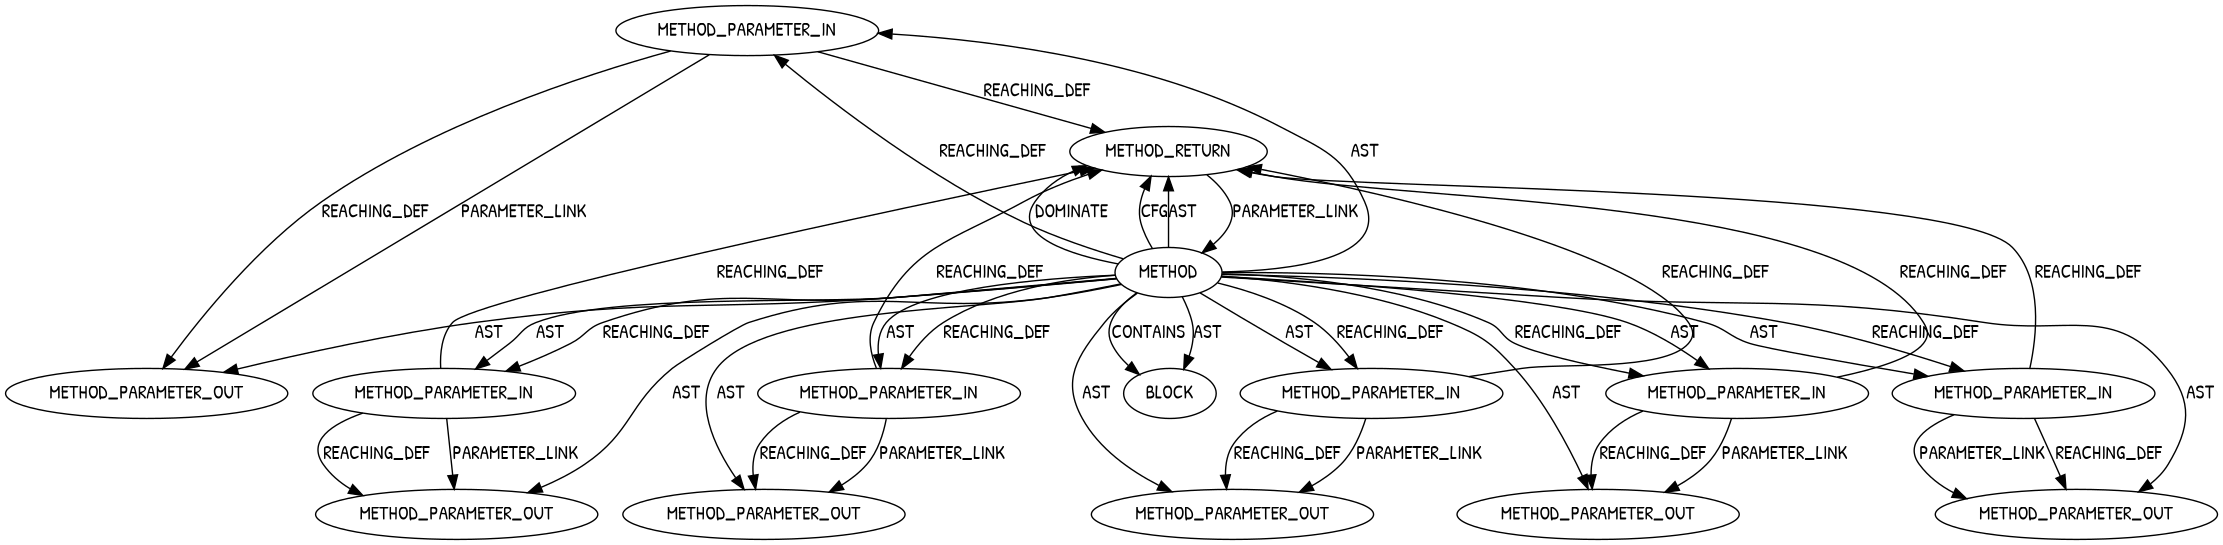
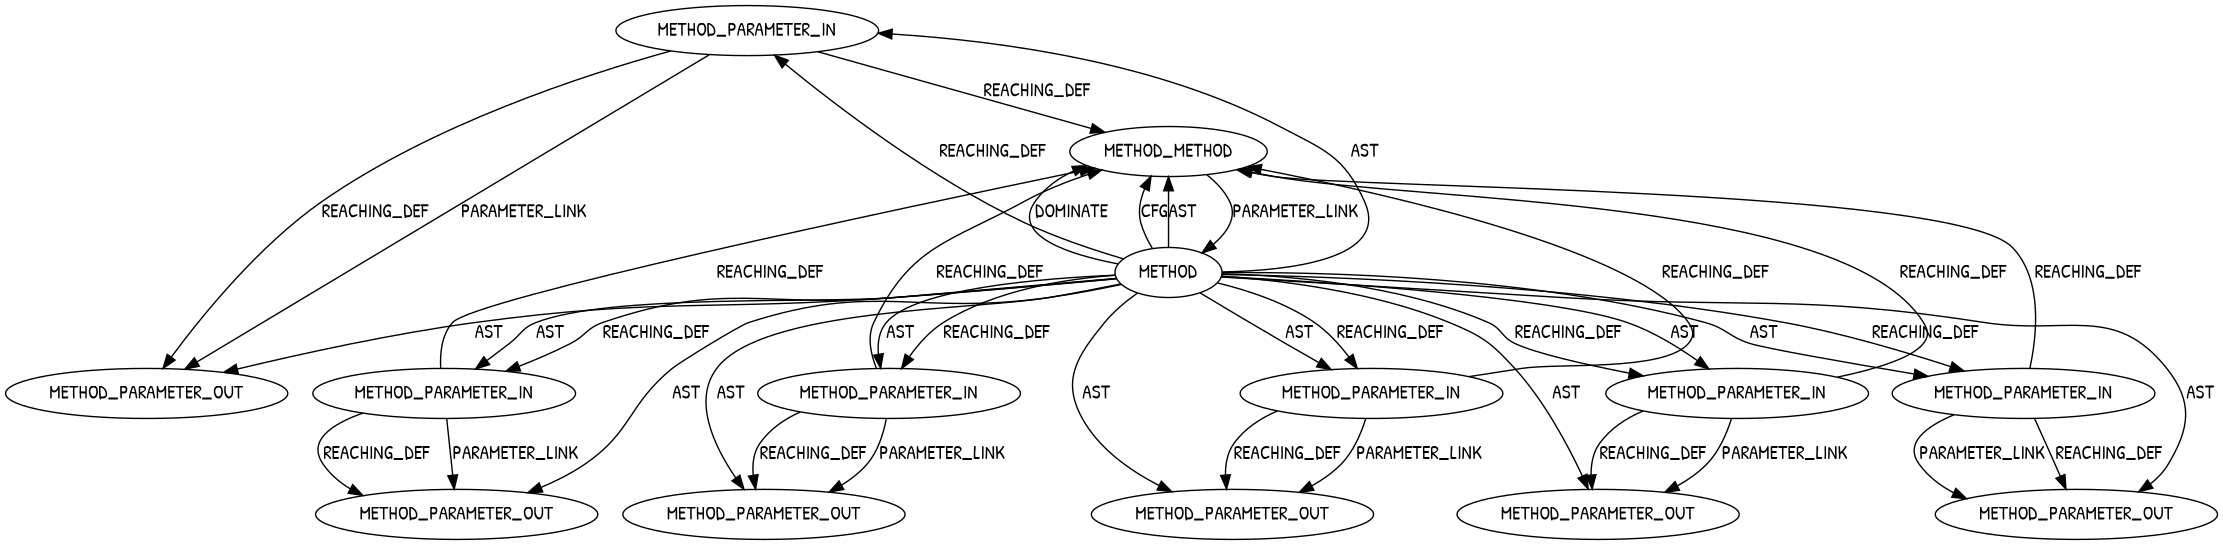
  digraph {
    fontname="Patrick Hand"
    node [CODE=p2 EVALUATION_STRATEGY=BY_VALUE IS_VARIADIC=false ORDER=2 TYPE_FULL_NAME=ANY fontname="Patrick Hand"]
    edge [fontname="Patrick Hand"]
    n1 [INDEX=2 NAME=p2 label=METHOD_PARAMETER_IN]
    n2 [INDEX=2 NAME=p2 label=METHOD_PARAMETER_OUT]
-   n3 [CODE=RET label=METHOD_RETURN IS_VARIADIC=""]
+   n3 [CODE=RET label=METHOD_METHOD IS_VARIADIC=""]
    n4 [AST_PARENT_FULL_NAME="<global>" AST_PARENT_TYPE=NAMESPACE_BLOCK CODE="<empty>" FILENAME="<empty>" FULL_NAME=EVP_CipherInit_ex IS_EXTERNAL=true NAME=EVP_CipherInit_ex ORDER=0 label=METHOD EVALUATION_STRATEGY="" IS_VARIADIC="" TYPE_FULL_NAME=""]
    n5 [CODE=p1 INDEX=1 NAME=p1 ORDER=1 label=METHOD_PARAMETER_OUT]
    n6 [CODE=p4 INDEX=4 NAME=p4 ORDER=4 label=METHOD_PARAMETER_IN]
    n7 [CODE=p4 INDEX=4 NAME=p4 ORDER=4 label=METHOD_PARAMETER_OUT]
-   n8 [ARGUMENT_INDEX=1 CODE="<empty>" ORDER=1 label=BLOCK EVALUATION_STRATEGY="" IS_VARIADIC=""]
    n9 [CODE=p3 INDEX=3 NAME=p3 ORDER=3 label=METHOD_PARAMETER_IN]
    n10 [CODE=p3 INDEX=3 NAME=p3 ORDER=3 label=METHOD_PARAMETER_OUT]
    n11 [CODE=p6 INDEX=6 NAME=p6 ORDER=6 label=METHOD_PARAMETER_OUT]
    n12 [CODE=p5 INDEX=5 NAME=p5 ORDER=5 label=METHOD_PARAMETER_OUT]
    n13 [CODE=p5 INDEX=5 NAME=p5 ORDER=5 label=METHOD_PARAMETER_IN]
    n14 [CODE=p6 INDEX=6 NAME=p6 ORDER=6 label=METHOD_PARAMETER_IN]
    n15 [CODE=p1 INDEX=1 NAME=p1 ORDER=1 label=METHOD_PARAMETER_IN]
    n1 -> n2 [label=PARAMETER_LINK]
    n1 -> n2 [VARIABLE=p2 label=REACHING_DEF]
    n1 -> n3 [VARIABLE=p2 label=REACHING_DEF]
    n3 -> n4 [label=PARAMETER_LINK]
    n4 -> n1 [label=REACHING_DEF]
    n4 -> n1 [label=AST]
    n4 -> n2 [label=AST]
    n4 -> n3 [label=DOMINATE]
    n4 -> n3 [label=CFG]
    n4 -> n3 [label=AST]
    n4 -> n5 [label=AST]
    n4 -> n6 [label=REACHING_DEF]
    n4 -> n6 [label=AST]
    n4 -> n7 [label=AST]
-   n4 -> n8 [label=AST]
-   n4 -> n8 [label=CONTAINS]
    n4 -> n9 [label=REACHING_DEF]
    n4 -> n9 [label=AST]
    n4 -> n10 [label=AST]
    n4 -> n11 [label=AST]
    n4 -> n12 [label=AST]
    n4 -> n13 [label=REACHING_DEF]
    n4 -> n13 [label=AST]
    n4 -> n14 [label=AST]
    n4 -> n14 [label=REACHING_DEF]
    n4 -> n15 [label=AST]
    n4 -> n15 [label=REACHING_DEF]
    n6 -> n3 [VARIABLE=p4 label=REACHING_DEF]
    n6 -> n7 [label=PARAMETER_LINK]
    n6 -> n7 [VARIABLE=p4 label=REACHING_DEF]
    n9 -> n3 [VARIABLE=p3 label=REACHING_DEF]
    n9 -> n10 [VARIABLE=p3 label=REACHING_DEF]
    n9 -> n10 [label=PARAMETER_LINK]
    n13 -> n3 [VARIABLE=p5 label=REACHING_DEF]
    n13 -> n12 [VARIABLE=p5 label=REACHING_DEF]
    n13 -> n12 [label=PARAMETER_LINK]
    n14 -> n3 [VARIABLE=p6 label=REACHING_DEF]
    n14 -> n11 [VARIABLE=p6 label=REACHING_DEF]
    n14 -> n11 [label=PARAMETER_LINK]
    n15 -> n3 [VARIABLE=p1 label=REACHING_DEF]
    n15 -> n5 [VARIABLE=p1 label=REACHING_DEF]
    n15 -> n5 [label=PARAMETER_LINK]
  }
